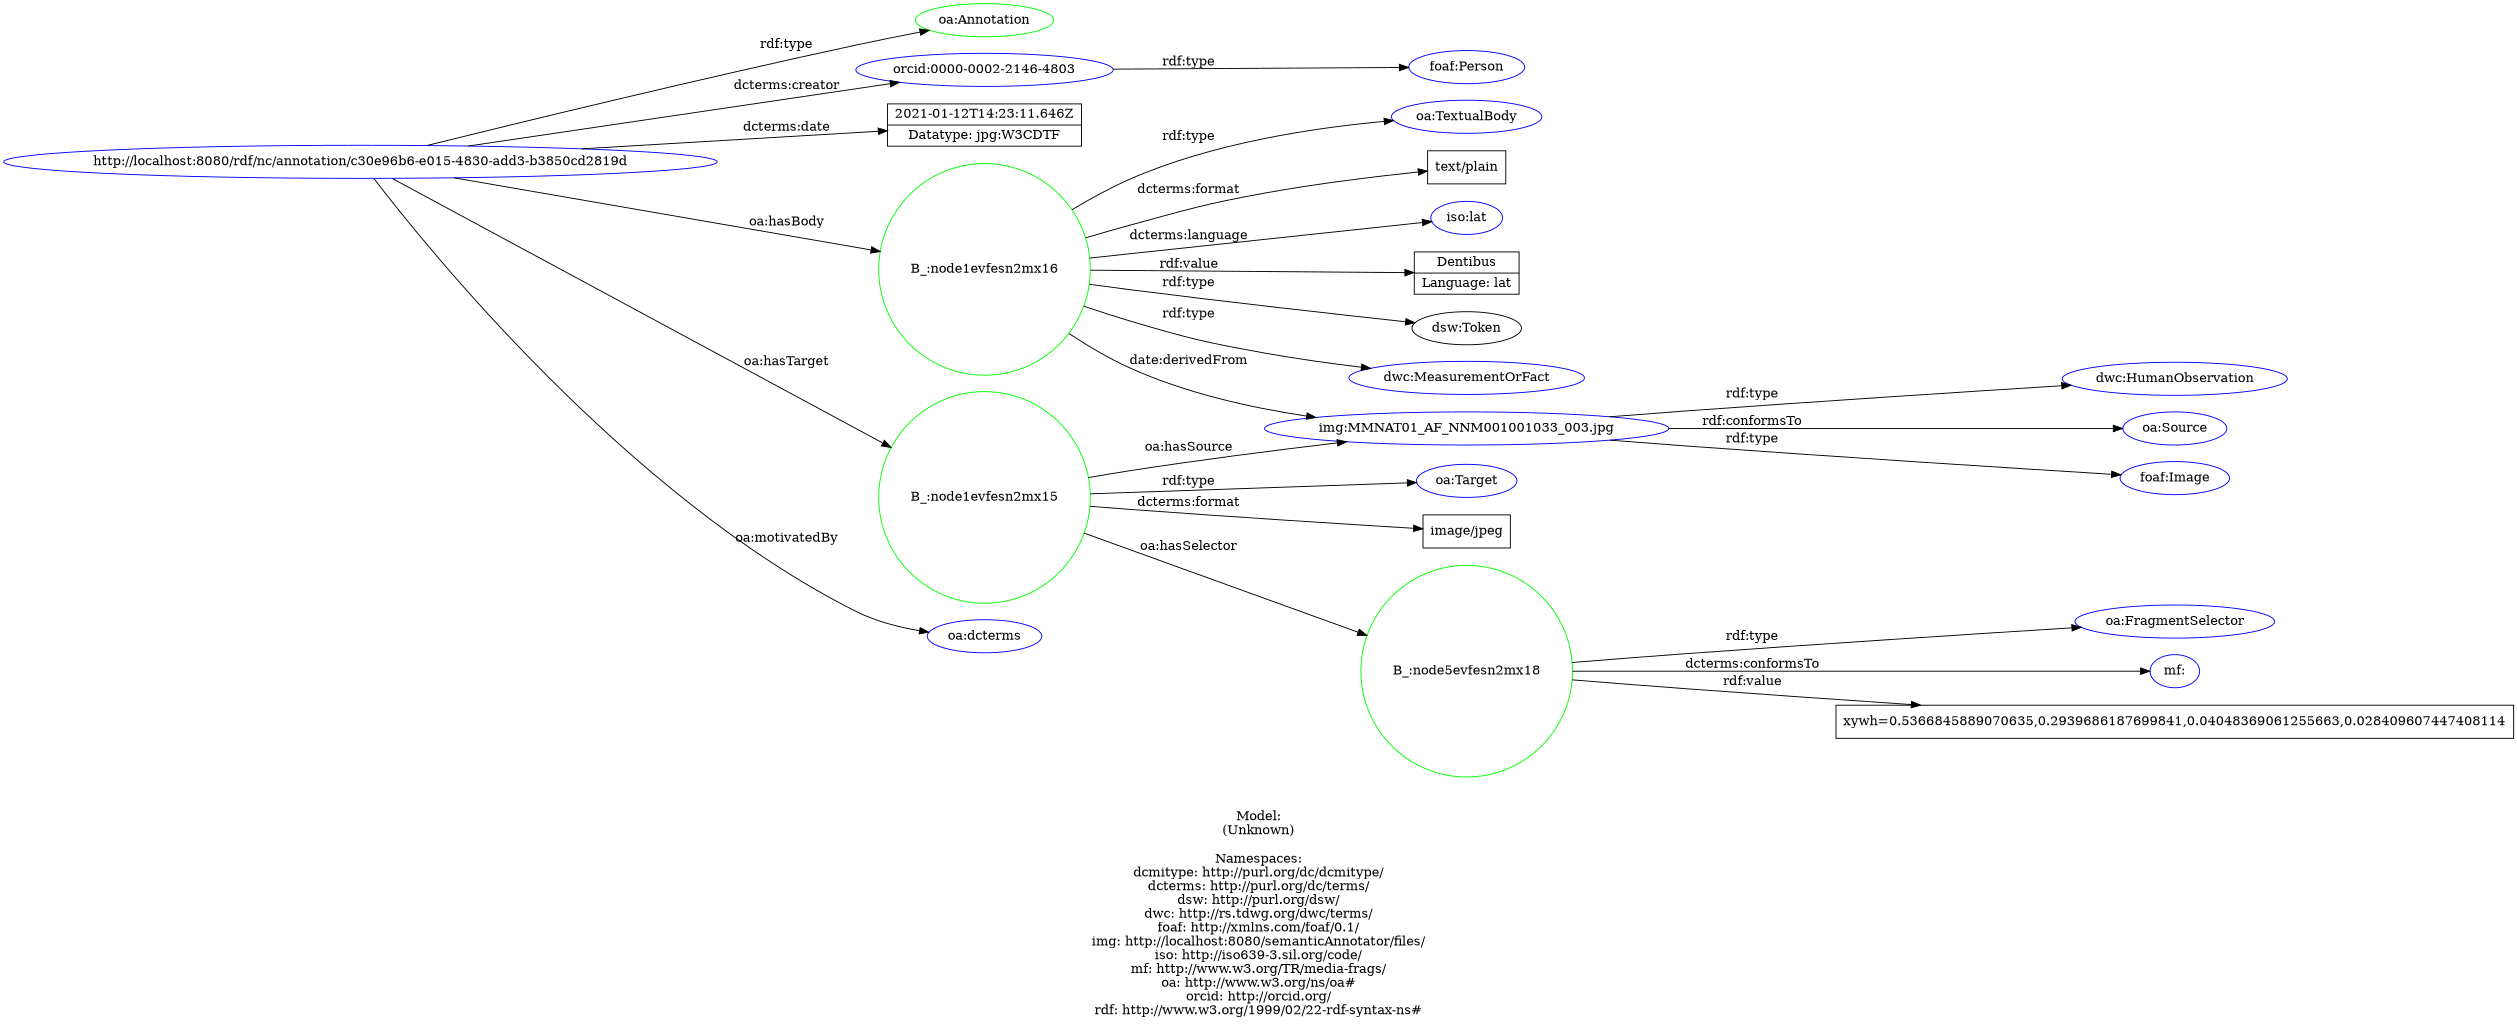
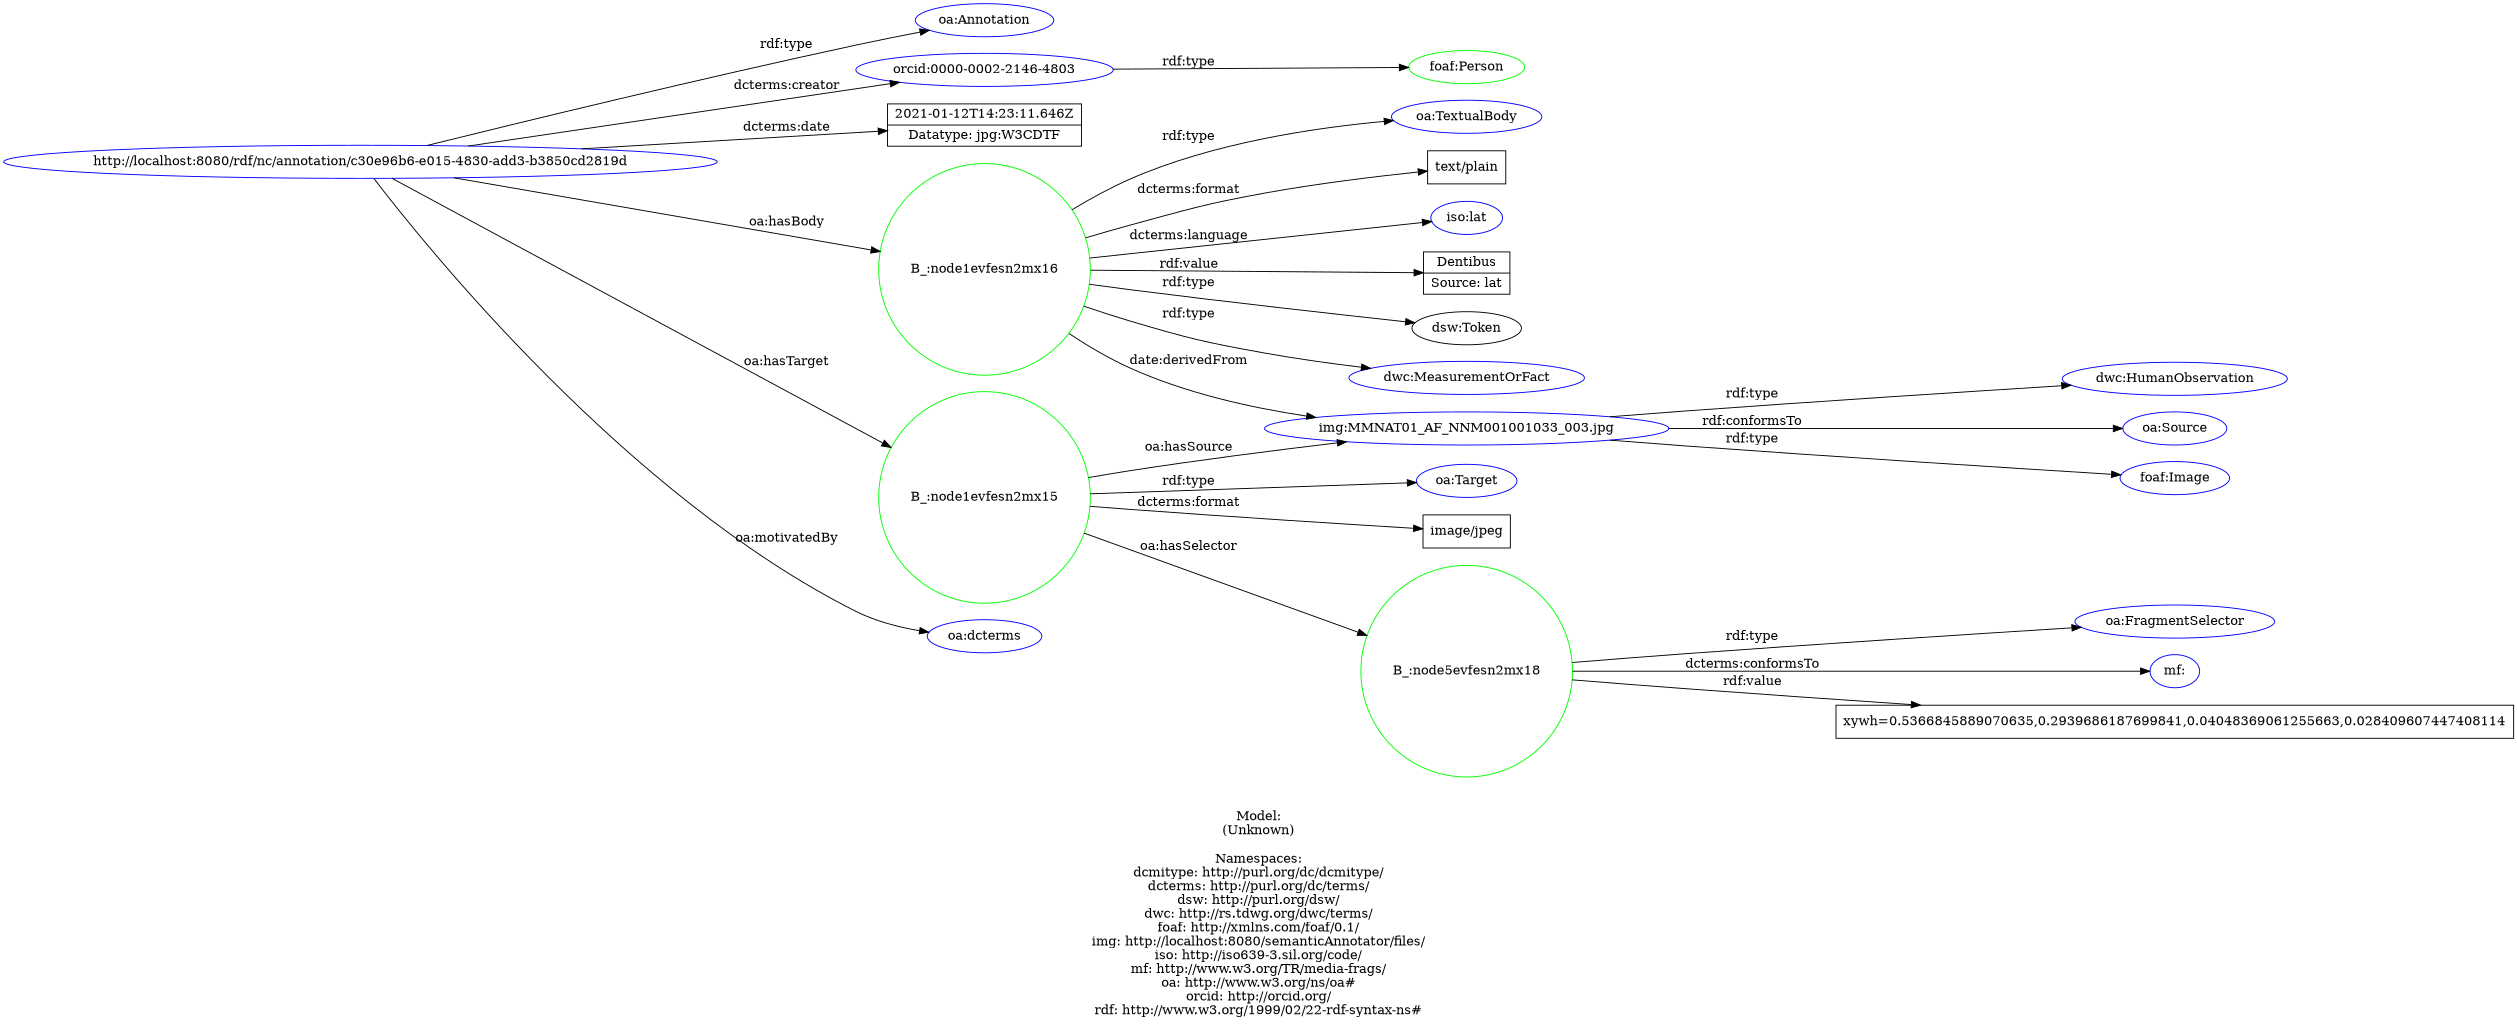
  digraph {
    label="\n\nModel:\n(Unknown)\n\nNamespaces:\ndcmitype: http://purl.org/dc/dcmitype/\ndcterms: http://purl.org/dc/terms/\ndsw: http://purl.org/dsw/\ndwc: http://rs.tdwg.org/dwc/terms/\nfoaf: http://xmlns.com/foaf/0.1/\nimg: http://localhost:8080/semanticAnnotator/files/\niso: http://iso639-3.sil.org/code/\nmf: http://www.w3.org/TR/media-frags/\noa: http://www.w3.org/ns/oa#\norcid: http://orcid.org/\nrdf: http://www.w3.org/1999/02/22-rdf-syntax-ns#\n"
    rankdir=LR
    node [color=blue shape=ellipse]
    n1 [label="http://localhost:8080/rdf/nc/annotation/c30e96b6-e015-4830-add3-b3850cd2819d"]
-   n2 [color=green label="oa:Annotation"]
+   n2 [label="oa:Annotation"]
    n3 [label="orcid:0000-0002-2146-4803"]
    n4 [label="2021-01-12T14:23:11.646Z|Datatype: jpg:W3CDTF" shape=record color=""]
    "B_:node1evfesn2mx16" [color=green shape=circle]
    "B_:node1evfesn2mx15" [color=green shape=circle]
    n7 [label="oa:dcterms"]
-   n8 [label="foaf:Person"]
+   n8 [color=green label="foaf:Person"]
    n9 [color=black label="dsw:Token"]
    n10 [label="dwc:MeasurementOrFact"]
    n11 [label="oa:TextualBody"]
    n12 [label="text/plain" shape=record color=""]
    n13 [label="iso:lat"]
    n14 [label="img:MMNAT01_AF_NNM001001033_003.jpg"]
-   n15 [label="Dentibus|Language: lat" shape=record color=""]
+   n15 [label="Dentibus|Source: lat" shape=record color=""]
    n16 [label="oa:Target"]
    n17 [label="image/jpeg" shape=record color=""]
    n18 [color=green label="B_:node5evfesn2mx18" shape=circle]
    n19 [label="dwc:HumanObservation"]
    n20 [label="oa:Source"]
    n21 [label="foaf:Image"]
    n22 [label="oa:FragmentSelector"]
    n23 [label="mf:"]
    n24 [label="xywh=0.5366845889070635,0.2939686187699841,0.04048369061255663,0.028409607447408114" shape=record color=""]
    n1 -> n2 [label="rdf:type"]
    n1 -> n3 [label="dcterms:creator"]
    n1 -> n4 [label="dcterms:date"]
    n1 -> "B_:node1evfesn2mx16" [label="oa:hasBody"]
    n1 -> "B_:node1evfesn2mx15" [label="oa:hasTarget"]
    n1 -> n7 [label="oa:motivatedBy"]
    n3 -> n8 [label="rdf:type"]
    "B_:node1evfesn2mx16" -> n9 [label="rdf:type"]
    "B_:node1evfesn2mx16" -> n10 [label="rdf:type"]
    "B_:node1evfesn2mx16" -> n11 [label="rdf:type"]
    "B_:node1evfesn2mx16" -> n12 [label="dcterms:format"]
    "B_:node1evfesn2mx16" -> n13 [label="dcterms:language"]
    "B_:node1evfesn2mx16" -> n14 [label="date:derivedFrom"]
    "B_:node1evfesn2mx16" -> n15 [label="rdf:value"]
    "B_:node1evfesn2mx15" -> n14 [label="oa:hasSource"]
    "B_:node1evfesn2mx15" -> n16 [label="rdf:type"]
    "B_:node1evfesn2mx15" -> n17 [label="dcterms:format"]
    "B_:node1evfesn2mx15" -> n18 [label="oa:hasSelector"]
    n14 -> n19 [label="rdf:type"]
    n14 -> n20 [label="rdf:conformsTo"]
    n14 -> n21 [label="rdf:type"]
    n18 -> n22 [label="rdf:type"]
    n18 -> n23 [label="dcterms:conformsTo"]
    n18 -> n24 [label="rdf:value"]
  }
